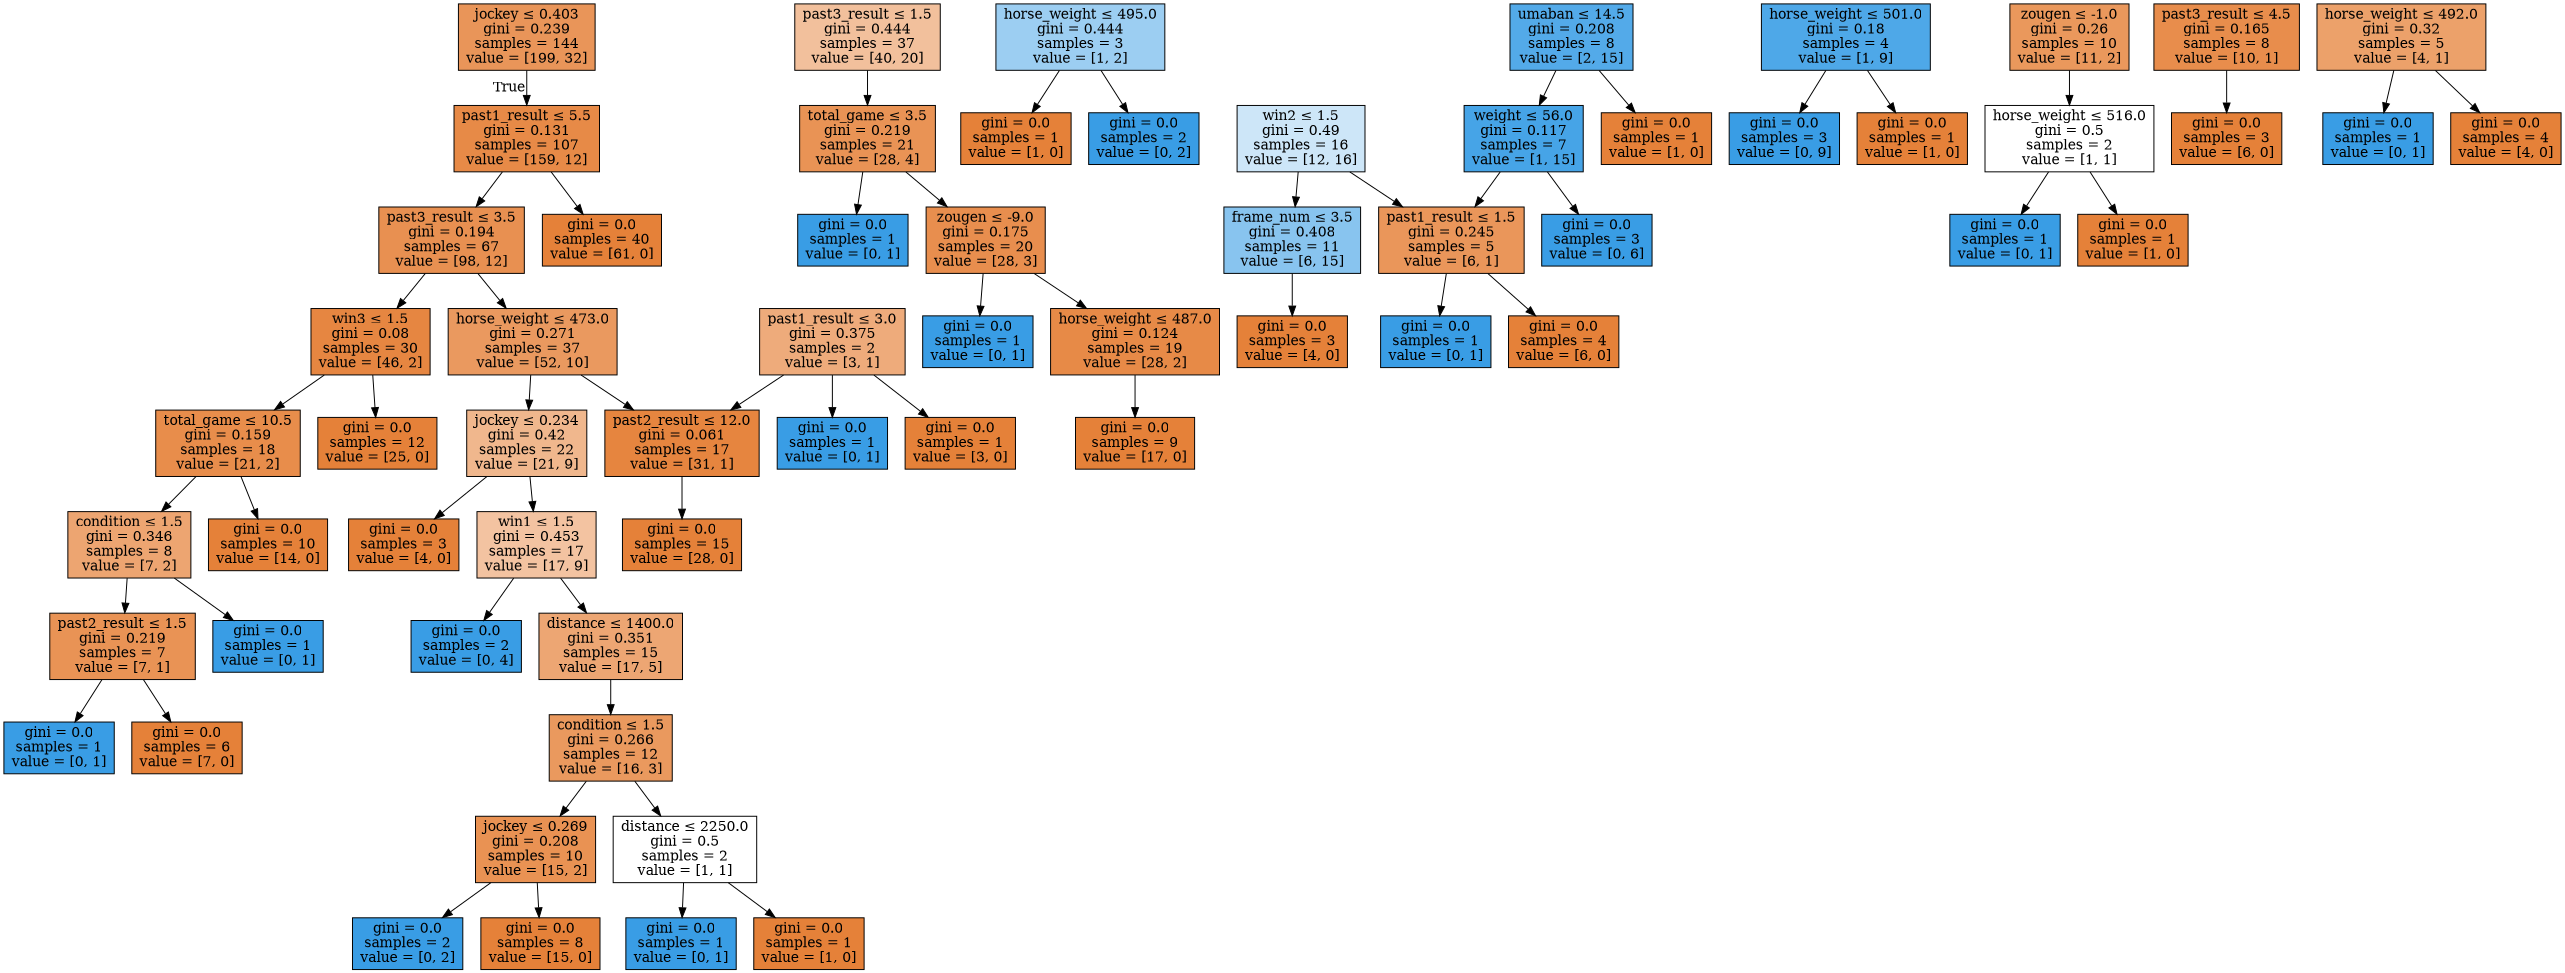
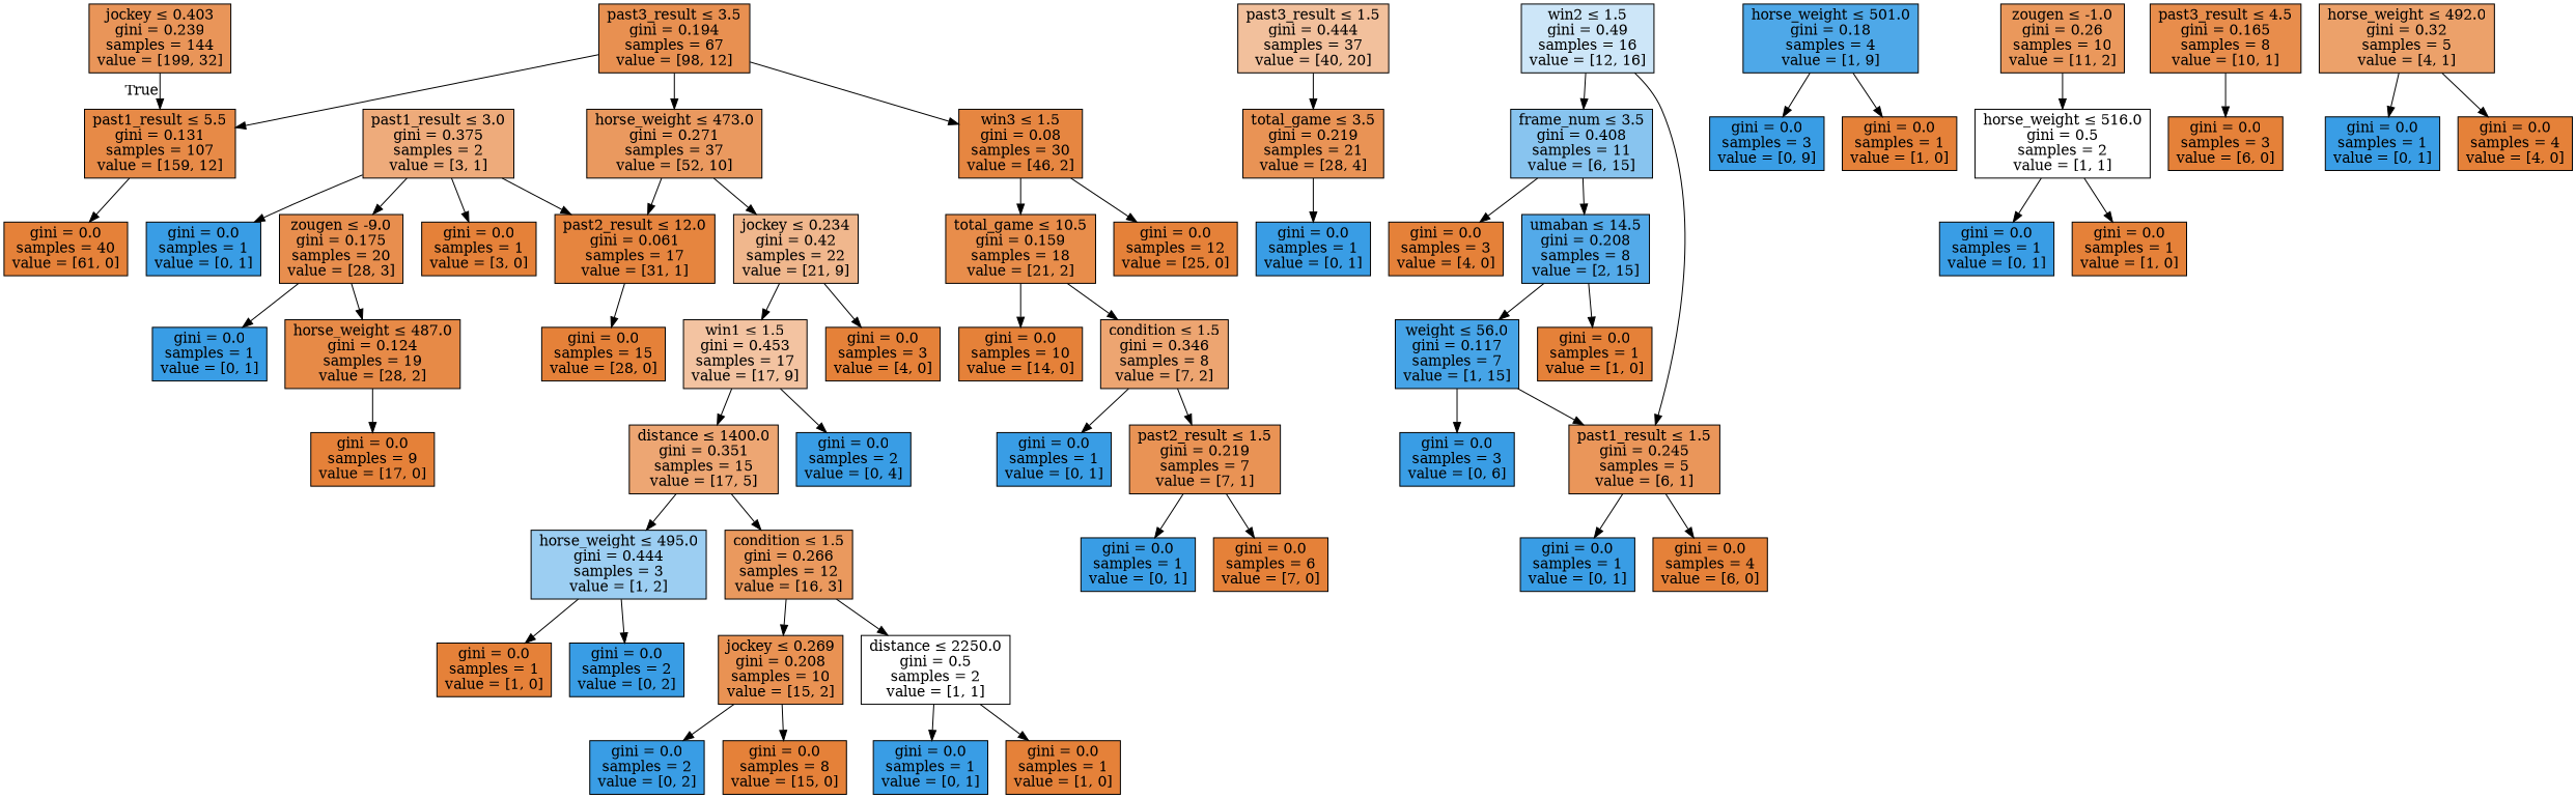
  digraph {
    node [color=black fillcolor="#e58139ff" shape=box style=filled]
    n1 [fillcolor="#e58139d6" label=<jockey &le; 0.403<br/>gini = 0.239<br/>samples = 144<br/>value = [199, 32]>]
    n2 [fillcolor="#e58139ec" label=<past1_result &le; 5.5<br/>gini = 0.131<br/>samples = 107<br/>value = [159, 12]>]
    n3 [fillcolor="#e58139e0" label=<past3_result &le; 3.5<br/>gini = 0.194<br/>samples = 67<br/>value = [98, 12]>]
    n4 [label=<gini = 0.0<br/>samples = 40<br/>value = [61, 0]>]
    n5 [fillcolor="#e581397f" label=<past3_result &le; 1.5<br/>gini = 0.444<br/>samples = 37<br/>value = [40, 20]>]
    n6 [fillcolor="#e58139db" label=<total_game &le; 3.5<br/>gini = 0.219<br/>samples = 21<br/>value = [28, 4]>]
    n7 [fillcolor="#e58139ce" label=<horse_weight &le; 473.0<br/>gini = 0.271<br/>samples = 37<br/>value = [52, 10]>]
    n8 [fillcolor="#e58139f4" label=<win3 &le; 1.5<br/>gini = 0.08<br/>samples = 30<br/>value = [46, 2]>]
    n9 [fillcolor="#e58139f7" label=<past2_result &le; 12.0<br/>gini = 0.061<br/>samples = 17<br/>value = [31, 1]>]
    n10 [fillcolor="#e5813992" label=<jockey &le; 0.234<br/>gini = 0.42<br/>samples = 22<br/>value = [21, 9]>]
    n11 [fillcolor="#e58139e7" label=<total_game &le; 10.5<br/>gini = 0.159<br/>samples = 18<br/>value = [21, 2]>]
    n12 [label=<gini = 0.0<br/>samples = 12<br/>value = [25, 0]>]
    n13 [label=<gini = 0.0<br/>samples = 15<br/>value = [28, 0]>]
    n14 [label=<gini = 0.0<br/>samples = 3<br/>value = [4, 0]>]
    n15 [fillcolor="#e5813978" label=<win1 &le; 1.5<br/>gini = 0.453<br/>samples = 17<br/>value = [17, 9]>]
    n16 [fillcolor="#e58139aa" label=<past1_result &le; 3.0<br/>gini = 0.375<br/>samples = 2<br/>value = [3, 1]>]
    n17 [fillcolor="#399de5ff" label=<gini = 0.0<br/>samples = 1<br/>value = [0, 1]>]
    n18 [label=<gini = 0.0<br/>samples = 1<br/>value = [3, 0]>]
    n19 [fillcolor="#399de5ff" label=<gini = 0.0<br/>samples = 2<br/>value = [0, 4]>]
    n20 [fillcolor="#e58139b4" label=<distance &le; 1400.0<br/>gini = 0.351<br/>samples = 15<br/>value = [17, 5]>]
    n21 [fillcolor="#399de57f" label=<horse_weight &le; 495.0<br/>gini = 0.444<br/>samples = 3<br/>value = [1, 2]>]
    n22 [fillcolor="#e58139cf" label=<condition &le; 1.5<br/>gini = 0.266<br/>samples = 12<br/>value = [16, 3]>]
    n23 [label=<gini = 0.0<br/>samples = 1<br/>value = [1, 0]>]
    n24 [fillcolor="#399de5ff" label=<gini = 0.0<br/>samples = 2<br/>value = [0, 2]>]
    n25 [fillcolor="#e58139dd" label=<jockey &le; 0.269<br/>gini = 0.208<br/>samples = 10<br/>value = [15, 2]>]
    n26 [fillcolor="#e5813900" label=<distance &le; 2250.0<br/>gini = 0.5<br/>samples = 2<br/>value = [1, 1]>]
    n27 [fillcolor="#399de5ff" label=<gini = 0.0<br/>samples = 2<br/>value = [0, 2]>]
    n28 [label=<gini = 0.0<br/>samples = 8<br/>value = [15, 0]>]
    n29 [fillcolor="#399de5ff" label=<gini = 0.0<br/>samples = 1<br/>value = [0, 1]>]
    n30 [label=<gini = 0.0<br/>samples = 1<br/>value = [1, 0]>]
    n31 [fillcolor="#e58139b6" label=<condition &le; 1.5<br/>gini = 0.346<br/>samples = 8<br/>value = [7, 2]>]
    n32 [label=<gini = 0.0<br/>samples = 10<br/>value = [14, 0]>]
    n33 [fillcolor="#e58139db" label=<past2_result &le; 1.5<br/>gini = 0.219<br/>samples = 7<br/>value = [7, 1]>]
    n34 [fillcolor="#399de5ff" label=<gini = 0.0<br/>samples = 1<br/>value = [0, 1]>]
    n35 [fillcolor="#399de5ff" label=<gini = 0.0<br/>samples = 1<br/>value = [0, 1]>]
    n36 [label=<gini = 0.0<br/>samples = 6<br/>value = [7, 0]>]
    n37 [fillcolor="#399de540" label=<win2 &le; 1.5<br/>gini = 0.49<br/>samples = 16<br/>value = [12, 16]>]
    n38 [fillcolor="#399de599" label=<frame_num &le; 3.5<br/>gini = 0.408<br/>samples = 11<br/>value = [6, 15]>]
    n39 [fillcolor="#e58139d4" label=<past1_result &le; 1.5<br/>gini = 0.245<br/>samples = 5<br/>value = [6, 1]>]
    n40 [fillcolor="#399de5ff" label=<gini = 0.0<br/>samples = 1<br/>value = [0, 1]>]
    n41 [fillcolor="#e58139e4" label=<zougen &le; -9.0<br/>gini = 0.175<br/>samples = 20<br/>value = [28, 3]>]
    n42 [label=<gini = 0.0<br/>samples = 3<br/>value = [4, 0]>]
    n43 [fillcolor="#399de5dd" label=<umaban &le; 14.5<br/>gini = 0.208<br/>samples = 8<br/>value = [2, 15]>]
    n44 [fillcolor="#399de5ff" label=<gini = 0.0<br/>samples = 1<br/>value = [0, 1]>]
    n45 [label=<gini = 0.0<br/>samples = 4<br/>value = [6, 0]>]
    n46 [fillcolor="#399de5ee" label=<weight &le; 56.0<br/>gini = 0.117<br/>samples = 7<br/>value = [1, 15]>]
    n47 [label=<gini = 0.0<br/>samples = 1<br/>value = [1, 0]>]
    n48 [fillcolor="#399de5ff" label=<gini = 0.0<br/>samples = 3<br/>value = [0, 6]>]
    n49 [fillcolor="#399de5e3" label=<horse_weight &le; 501.0<br/>gini = 0.18<br/>samples = 4<br/>value = [1, 9]>]
    n50 [fillcolor="#399de5ff" label=<gini = 0.0<br/>samples = 3<br/>value = [0, 9]>]
    n51 [label=<gini = 0.0<br/>samples = 1<br/>value = [1, 0]>]
    n52 [fillcolor="#399de5ff" label=<gini = 0.0<br/>samples = 1<br/>value = [0, 1]>]
    n53 [fillcolor="#e58139ed" label=<horse_weight &le; 487.0<br/>gini = 0.124<br/>samples = 19<br/>value = [28, 2]>]
    n54 [label=<gini = 0.0<br/>samples = 9<br/>value = [17, 0]>]
    n55 [fillcolor="#e58139d1" label=<zougen &le; -1.0<br/>gini = 0.26<br/>samples = 10<br/>value = [11, 2]>]
    n56 [fillcolor="#e5813900" label=<horse_weight &le; 516.0<br/>gini = 0.5<br/>samples = 2<br/>value = [1, 1]>]
    n57 [fillcolor="#399de5ff" label=<gini = 0.0<br/>samples = 1<br/>value = [0, 1]>]
    n58 [label=<gini = 0.0<br/>samples = 1<br/>value = [1, 0]>]
    n59 [fillcolor="#e58139e6" label=<past3_result &le; 4.5<br/>gini = 0.165<br/>samples = 8<br/>value = [10, 1]>]
    n60 [label=<gini = 0.0<br/>samples = 3<br/>value = [6, 0]>]
    n61 [fillcolor="#e58139bf" label=<horse_weight &le; 492.0<br/>gini = 0.32<br/>samples = 5<br/>value = [4, 1]>]
    n62 [fillcolor="#399de5ff" label=<gini = 0.0<br/>samples = 1<br/>value = [0, 1]>]
    n63 [label=<gini = 0.0<br/>samples = 4<br/>value = [4, 0]>]
    n1 -> n2 [headlabel=True labelangle=45 labeldistance=2.5]
-   n2 -> n3
+   n3 -> n2
    n2 -> n4
    n3 -> n7
    n3 -> n8
    n5 -> n6
    n6 -> n40
-   n6 -> n41
+   n16 -> n41
    n7 -> n9
    n7 -> n10
    n8 -> n11
    n8 -> n12
    n9 -> n13
    n10 -> n14
    n10 -> n15
    n11 -> n31
    n11 -> n32
    n15 -> n19
    n15 -> n20
    n16 -> n9
    n16 -> n17
    n16 -> n18
+   n20 -> n21
    n20 -> n22
    n21 -> n23
    n21 -> n24
    n22 -> n25
    n22 -> n26
    n25 -> n27
    n25 -> n28
    n26 -> n29
    n26 -> n30
    n31 -> n33
    n31 -> n34
    n33 -> n35
    n33 -> n36
    n37 -> n38
    n37 -> n39
    n38 -> n42
+   n38 -> n43
    n39 -> n44
    n39 -> n45
    n41 -> n52
    n41 -> n53
    n43 -> n46
    n43 -> n47
    n46 -> n39
    n46 -> n48
    n49 -> n50
    n49 -> n51
    n53 -> n54
    n55 -> n56
    n56 -> n57
    n56 -> n58
    n59 -> n60
    n61 -> n62
    n61 -> n63
  }
